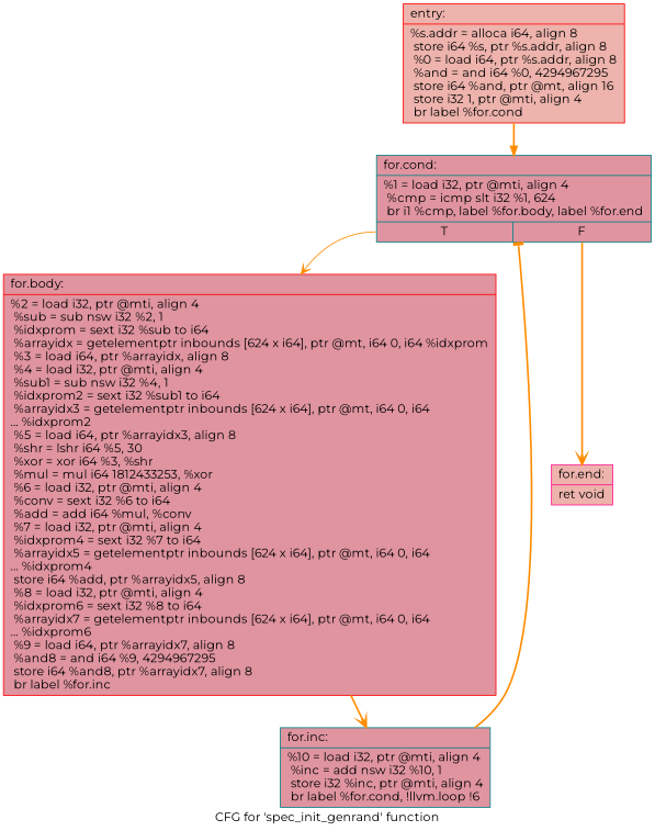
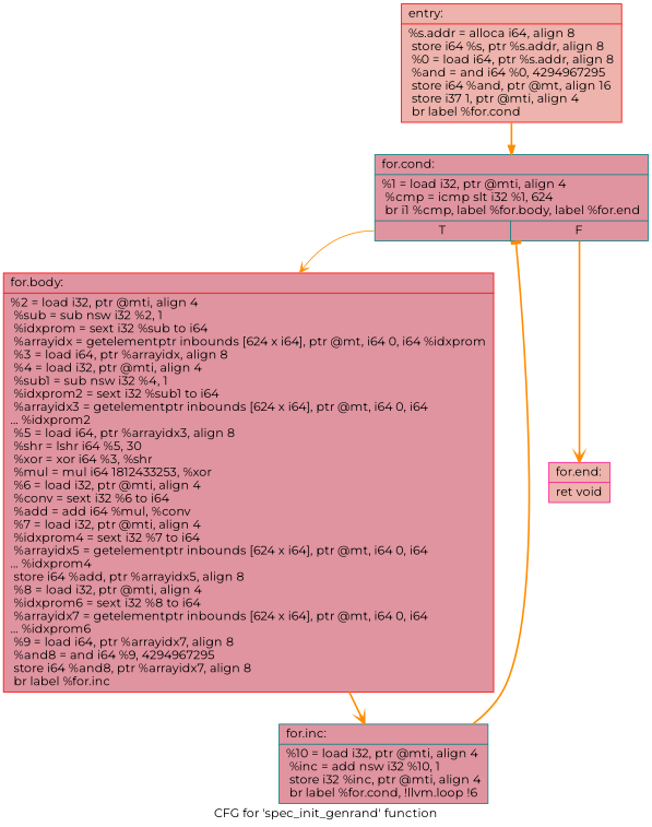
  digraph {
    label="CFG for 'spec_init_genrand' function"
    fontname=Montserrat
    node [color=red fillcolor="#b70d2870" fontname=Montserrat shape=record style=filled]
    edge [color=darkorange style=bold arrowhead=vee fontname=Montserrat]
-   n1 [fillcolor="#d6524470" label="{entry:\l|  %s.addr = alloca i64, align 8\l  store i64 %s, ptr %s.addr, align 8\l  %0 = load i64, ptr %s.addr, align 8\l  %and = and i64 %0, 4294967295\l  store i64 %and, ptr @mt, align 16\l  store i32 1, ptr @mti, align 4\l  br label %for.cond\l}"]
+   n1 [fillcolor="#d6524470" label="{entry:\l|  %s.addr = alloca i64, align 8\l  store i64 %s, ptr %s.addr, align 8\l  %0 = load i64, ptr %s.addr, align 8\l  %and = and i64 %0, 4294967295\l  store i64 %and, ptr @mt, align 16\l  store i37 1, ptr @mti, align 4\l  br label %for.cond\l}"]
    n2 [color=teal label="{for.cond:\l|  %1 = load i32, ptr @mti, align 4\l  %cmp = icmp slt i32 %1, 624\l  br i1 %cmp, label %for.body, label %for.end\l|{<s0>T|<s1>F}}"]
    n3 [label="{for.body:\l|  %2 = load i32, ptr @mti, align 4\l  %sub = sub nsw i32 %2, 1\l  %idxprom = sext i32 %sub to i64\l  %arrayidx = getelementptr inbounds [624 x i64], ptr @mt, i64 0, i64 %idxprom\l  %3 = load i64, ptr %arrayidx, align 8\l  %4 = load i32, ptr @mti, align 4\l  %sub1 = sub nsw i32 %4, 1\l  %idxprom2 = sext i32 %sub1 to i64\l  %arrayidx3 = getelementptr inbounds [624 x i64], ptr @mt, i64 0, i64\l... %idxprom2\l  %5 = load i64, ptr %arrayidx3, align 8\l  %shr = lshr i64 %5, 30\l  %xor = xor i64 %3, %shr\l  %mul = mul i64 1812433253, %xor\l  %6 = load i32, ptr @mti, align 4\l  %conv = sext i32 %6 to i64\l  %add = add i64 %mul, %conv\l  %7 = load i32, ptr @mti, align 4\l  %idxprom4 = sext i32 %7 to i64\l  %arrayidx5 = getelementptr inbounds [624 x i64], ptr @mt, i64 0, i64\l... %idxprom4\l  store i64 %add, ptr %arrayidx5, align 8\l  %8 = load i32, ptr @mti, align 4\l  %idxprom6 = sext i32 %8 to i64\l  %arrayidx7 = getelementptr inbounds [624 x i64], ptr @mt, i64 0, i64\l... %idxprom6\l  %9 = load i64, ptr %arrayidx7, align 8\l  %and8 = and i64 %9, 4294967295\l  store i64 %and8, ptr %arrayidx7, align 8\l  br label %for.inc\l}"]
    n4 [color=deeppink fillcolor="#d6524470" label="{for.end:\l|  ret void\l}"]
    n5 [color=teal label="{for.inc:\l|  %10 = load i32, ptr @mti, align 4\l  %inc = add nsw i32 %10, 1\l  store i32 %inc, ptr @mti, align 4\l  br label %for.cond, !llvm.loop !6\l}"]
    n1 -> n2 [arrowhead=normal]
    n2 -> n3 [tailport=s0 style=solid]
    n2 -> n4 [tailport=s1]
    n3 -> n5
    n5 -> n2 [arrowhead=tee]
  }
